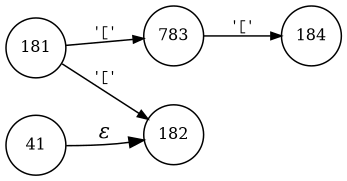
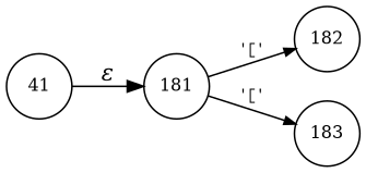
  digraph {
    rankdir=LR
    node [fixedsize=true fontsize=11 peripheries=1 shape=circle]
    edge [arrowhead=normal arrowsize=.7 fontname=Courier fontsize=11]
    n1 [label=181 width=.55]
    n2 [label=182 width=.55]
-   n3 [label=783 width=.55]
-   n4 [label=184 width=.55]
+   n3 [label=183 width=.55]
    n5 [label=41 width=.55]
    n1 -> n2 [label="'['"]
    n1 -> n3 [label="'['"]
-   n3 -> n4 [label="'['"]
-   n5 -> n2 [fontname="Times-Italic" label="&epsilon;" arrowhead="" arrowsize="" fontsize=""]
+   n5 -> n1 [fontname="Times-Italic" label="&epsilon;" arrowhead="" arrowsize="" fontsize=""]
  }
